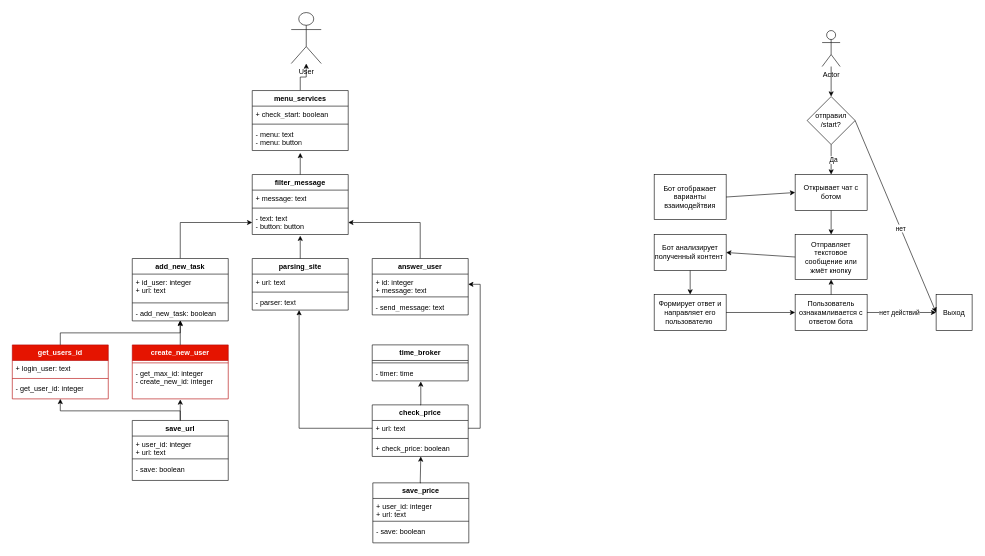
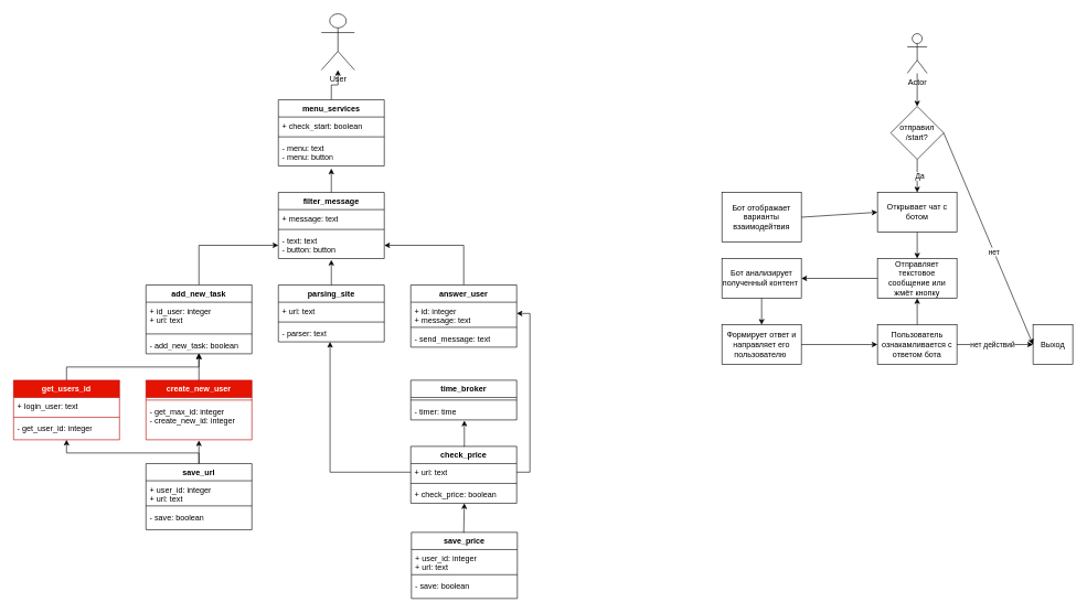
  <mxCell id="0" />
  <mxCell id="1" parent="0" />
  <mxCell id="2" value="Actor" style="shape=umlActor;verticalLabelPosition=bottom;verticalAlign=top;html=1;outlineConnect=0;" parent="1" vertex="1"><mxGeometry x="1370" y="50" width="30" height="60" as="geometry" /></mxCell>
- <mxCell id="3" value="Отправляет текстовое сообщение или жмёт кнопку" style="rounded=0;whiteSpace=wrap;html=1;" parent="1" vertex="1"><mxGeometry x="1325" y="390" width="120" height="75" as="geometry" /></mxCell>
+ <mxCell id="3" value="Отправляет текстовое сообщение или жмёт кнопку" style="rounded=0;whiteSpace=wrap;html=1;" parent="1" vertex="1"><mxGeometry x="1325" y="390" width="120" height="60" as="geometry" /></mxCell>
  <mxCell id="4" value="" style="endArrow=classic;html=1;rounded=0;entryX=0.5;entryY=0;entryDx=0;entryDy=0;" parent="1" source="18" target="6" edge="1"><mxGeometry width="50" height="50" relative="1" as="geometry"><mxPoint x="1370" y="520" as="sourcePoint" /><mxPoint x="1420" y="470" as="targetPoint" /></mxGeometry></mxCell>
  <mxCell id="5" value="Да" style="edgeLabel;html=1;align=center;verticalAlign=middle;resizable=0;points=[];" parent="4" vertex="1" connectable="0"><mxGeometry y="3" relative="1" as="geometry"><mxPoint as="offset" /></mxGeometry></mxCell>
  <mxCell id="6" value="Открывает чат с ботом" style="rounded=0;whiteSpace=wrap;html=1;" parent="1" vertex="1"><mxGeometry x="1325" y="290" width="120" height="60" as="geometry" /></mxCell>
  <mxCell id="7" value="Бот отображает варианты взаимодейтвия" style="rounded=0;whiteSpace=wrap;html=1;" parent="1" vertex="1"><mxGeometry x="1090" y="290" width="120" height="75" as="geometry" /></mxCell>
  <mxCell id="8" value="" style="endArrow=classic;html=1;rounded=0;exitX=1;exitY=0.5;exitDx=0;exitDy=0;entryX=0;entryY=0.5;entryDx=0;entryDy=0;" parent="1" source="7" target="6" edge="1"><mxGeometry width="50" height="50" relative="1" as="geometry"><mxPoint x="1370" y="620" as="sourcePoint" /><mxPoint x="1420" y="570" as="targetPoint" /></mxGeometry></mxCell>
  <mxCell id="9" value="" style="endArrow=classic;html=1;rounded=0;exitX=0.5;exitY=1;exitDx=0;exitDy=0;entryX=0.5;entryY=0;entryDx=0;entryDy=0;" parent="1" source="6" target="3" edge="1"><mxGeometry width="50" height="50" relative="1" as="geometry"><mxPoint x="1370" y="620" as="sourcePoint" /><mxPoint x="1420" y="570" as="targetPoint" /></mxGeometry></mxCell>
  <mxCell id="10" value="Бот анализирует полученный контент&amp;nbsp;" style="rounded=0;whiteSpace=wrap;html=1;" parent="1" vertex="1"><mxGeometry x="1090" y="390" width="120" height="60" as="geometry" /></mxCell>
  <mxCell id="11" value="" style="endArrow=classic;html=1;rounded=0;entryX=1;entryY=0.5;entryDx=0;entryDy=0;exitX=0;exitY=0.5;exitDx=0;exitDy=0;" parent="1" source="3" target="10" edge="1"><mxGeometry width="50" height="50" relative="1" as="geometry"><mxPoint x="1280" y="480" as="sourcePoint" /><mxPoint x="1330" y="430" as="targetPoint" /></mxGeometry></mxCell>
  <mxCell id="12" value="Пользователь ознакамливается с ответом бота" style="rounded=0;whiteSpace=wrap;html=1;" parent="1" vertex="1"><mxGeometry x="1325" y="490" width="120" height="60" as="geometry" /></mxCell>
  <mxCell id="13" value="Формирует ответ и направляет его пользователю&amp;nbsp;" style="rounded=0;whiteSpace=wrap;html=1;" parent="1" vertex="1"><mxGeometry x="1090" y="490" width="120" height="60" as="geometry" /></mxCell>
  <mxCell id="14" value="" style="endArrow=classic;html=1;rounded=0;entryX=0.5;entryY=0;entryDx=0;entryDy=0;exitX=0.5;exitY=1;exitDx=0;exitDy=0;" parent="1" source="10" target="13" edge="1"><mxGeometry width="50" height="50" relative="1" as="geometry"><mxPoint x="1050" y="510" as="sourcePoint" /><mxPoint x="1100" y="460" as="targetPoint" /></mxGeometry></mxCell>
  <mxCell id="15" value="" style="endArrow=classic;html=1;rounded=0;entryX=0;entryY=0.5;entryDx=0;entryDy=0;exitX=1;exitY=0.5;exitDx=0;exitDy=0;" parent="1" source="13" target="12" edge="1"><mxGeometry width="50" height="50" relative="1" as="geometry"><mxPoint x="1270" y="640" as="sourcePoint" /><mxPoint x="1320" y="590" as="targetPoint" /></mxGeometry></mxCell>
  <mxCell id="16" value="" style="endArrow=classic;html=1;rounded=0;exitX=0.5;exitY=0;exitDx=0;exitDy=0;entryX=0.5;entryY=1;entryDx=0;entryDy=0;" parent="1" source="12" target="3" edge="1"><mxGeometry width="50" height="50" relative="1" as="geometry"><mxPoint x="1550" y="550" as="sourcePoint" /><mxPoint x="1600" y="500" as="targetPoint" /></mxGeometry></mxCell>
  <mxCell id="17" value="" style="endArrow=classic;html=1;rounded=0;entryX=0.5;entryY=0;entryDx=0;entryDy=0;" parent="1" source="2" target="18" edge="1"><mxGeometry width="50" height="50" relative="1" as="geometry"><mxPoint x="1385" y="110" as="sourcePoint" /><mxPoint x="1385" y="290" as="targetPoint" /></mxGeometry></mxCell>
  <mxCell id="18" value="отправил /start?" style="rhombus;whiteSpace=wrap;html=1;" parent="1" vertex="1"><mxGeometry x="1345" y="160" width="80" height="80" as="geometry" /></mxCell>
  <mxCell id="19" value="Выход" style="whiteSpace=wrap;html=1;aspect=fixed;" parent="1" vertex="1"><mxGeometry x="1560" y="490" width="60" height="60" as="geometry" /></mxCell>
  <mxCell id="20" value="" style="endArrow=classic;html=1;rounded=0;exitX=1;exitY=0.5;exitDx=0;exitDy=0;entryX=0;entryY=0.5;entryDx=0;entryDy=0;" parent="1" source="18" target="19" edge="1"><mxGeometry width="50" height="50" relative="1" as="geometry"><mxPoint x="1530" y="250" as="sourcePoint" /><mxPoint x="1580" y="200" as="targetPoint" /></mxGeometry></mxCell>
  <mxCell id="21" value="нет" style="edgeLabel;html=1;align=center;verticalAlign=middle;resizable=0;points=[];" parent="20" vertex="1" connectable="0"><mxGeometry x="0.125" relative="1" as="geometry"><mxPoint as="offset" /></mxGeometry></mxCell>
  <mxCell id="22" value="" style="endArrow=classic;html=1;rounded=0;entryX=0;entryY=0.5;entryDx=0;entryDy=0;exitX=1;exitY=0.5;exitDx=0;exitDy=0;" parent="1" source="12" target="19" edge="1"><mxGeometry width="50" height="50" relative="1" as="geometry"><mxPoint x="1220" y="440" as="sourcePoint" /><mxPoint x="1270" y="390" as="targetPoint" /></mxGeometry></mxCell>
  <mxCell id="23" value="нет действий" style="edgeLabel;html=1;align=center;verticalAlign=middle;resizable=0;points=[];" parent="22" vertex="1" connectable="0"><mxGeometry x="-0.078" y="1" relative="1" as="geometry"><mxPoint as="offset" /></mxGeometry></mxCell>
  <mxCell id="24" value="filter_message" style="swimlane;fontStyle=1;align=center;verticalAlign=top;childLayout=stackLayout;horizontal=1;startSize=26;horizontalStack=0;resizeParent=1;resizeParentMax=0;resizeLast=0;collapsible=1;marginBottom=0;whiteSpace=wrap;html=1;" parent="1" vertex="1"><mxGeometry x="420" y="290" width="160" height="100" as="geometry" /></mxCell>
  <mxCell id="25" value="+ message: text" style="text;strokeColor=none;fillColor=none;align=left;verticalAlign=top;spacingLeft=4;spacingRight=4;overflow=hidden;rotatable=0;points=[[0,0.5],[1,0.5]];portConstraint=eastwest;whiteSpace=wrap;html=1;" parent="24" vertex="1"><mxGeometry y="26" width="160" height="26" as="geometry" /></mxCell>
  <mxCell id="26" value="" style="line;strokeWidth=1;fillColor=none;align=left;verticalAlign=middle;spacingTop=-1;spacingLeft=3;spacingRight=3;rotatable=0;labelPosition=right;points=[];portConstraint=eastwest;strokeColor=inherit;" parent="24" vertex="1"><mxGeometry y="52" width="160" height="8" as="geometry" /></mxCell>
  <mxCell id="27" value="- text: text&lt;br&gt;- button: button" style="text;strokeColor=none;fillColor=none;align=left;verticalAlign=top;spacingLeft=4;spacingRight=4;overflow=hidden;rotatable=0;points=[[0,0.5],[1,0.5]];portConstraint=eastwest;whiteSpace=wrap;html=1;" parent="24" vertex="1"><mxGeometry y="60" width="160" height="40" as="geometry" /></mxCell>
  <mxCell id="28" value="User" style="shape=umlActor;verticalLabelPosition=bottom;verticalAlign=top;html=1;" parent="1" vertex="1"><mxGeometry x="485" y="20" width="50" height="85" as="geometry" /></mxCell>
  <mxCell id="29" style="edgeStyle=orthogonalEdgeStyle;rounded=0;orthogonalLoop=1;jettySize=auto;html=1;exitX=0.5;exitY=0;exitDx=0;exitDy=0;" parent="1" source="30" target="28" edge="1"><mxGeometry relative="1" as="geometry" /></mxCell>
  <mxCell id="30" value="menu_services" style="swimlane;fontStyle=1;align=center;verticalAlign=top;childLayout=stackLayout;horizontal=1;startSize=26;horizontalStack=0;resizeParent=1;resizeParentMax=0;resizeLast=0;collapsible=1;marginBottom=0;whiteSpace=wrap;html=1;" parent="1" vertex="1"><mxGeometry x="420" y="150" width="160" height="100" as="geometry" /></mxCell>
  <mxCell id="31" value="+ check_start: boolean" style="text;strokeColor=none;fillColor=none;align=left;verticalAlign=top;spacingLeft=4;spacingRight=4;overflow=hidden;rotatable=0;points=[[0,0.5],[1,0.5]];portConstraint=eastwest;whiteSpace=wrap;html=1;" parent="30" vertex="1"><mxGeometry y="26" width="160" height="26" as="geometry" /></mxCell>
  <mxCell id="32" value="" style="line;strokeWidth=1;fillColor=none;align=left;verticalAlign=middle;spacingTop=-1;spacingLeft=3;spacingRight=3;rotatable=0;labelPosition=right;points=[];portConstraint=eastwest;strokeColor=inherit;" parent="30" vertex="1"><mxGeometry y="52" width="160" height="8" as="geometry" /></mxCell>
  <mxCell id="33" value="- menu: text&lt;br&gt;- menu: button" style="text;strokeColor=none;fillColor=none;align=left;verticalAlign=top;spacingLeft=4;spacingRight=4;overflow=hidden;rotatable=0;points=[[0,0.5],[1,0.5]];portConstraint=eastwest;whiteSpace=wrap;html=1;" parent="30" vertex="1"><mxGeometry y="60" width="160" height="40" as="geometry" /></mxCell>
  <mxCell id="34" value="parsing_site" style="swimlane;fontStyle=1;align=center;verticalAlign=top;childLayout=stackLayout;horizontal=1;startSize=26;horizontalStack=0;resizeParent=1;resizeParentMax=0;resizeLast=0;collapsible=1;marginBottom=0;whiteSpace=wrap;html=1;" parent="1" vertex="1"><mxGeometry x="420" y="430" width="160" height="86" as="geometry" /></mxCell>
  <mxCell id="35" value="+ url: text" style="text;strokeColor=none;fillColor=none;align=left;verticalAlign=top;spacingLeft=4;spacingRight=4;overflow=hidden;rotatable=0;points=[[0,0.5],[1,0.5]];portConstraint=eastwest;whiteSpace=wrap;html=1;" parent="34" vertex="1"><mxGeometry y="26" width="160" height="26" as="geometry" /></mxCell>
  <mxCell id="36" value="" style="line;strokeWidth=1;fillColor=none;align=left;verticalAlign=middle;spacingTop=-1;spacingLeft=3;spacingRight=3;rotatable=0;labelPosition=right;points=[];portConstraint=eastwest;strokeColor=inherit;" parent="34" vertex="1"><mxGeometry y="52" width="160" height="8" as="geometry" /></mxCell>
  <mxCell id="37" value="- parser: text" style="text;strokeColor=none;fillColor=none;align=left;verticalAlign=top;spacingLeft=4;spacingRight=4;overflow=hidden;rotatable=0;points=[[0,0.5],[1,0.5]];portConstraint=eastwest;whiteSpace=wrap;html=1;" parent="34" vertex="1"><mxGeometry y="60" width="160" height="26" as="geometry" /></mxCell>
  <mxCell id="38" value="save_url" style="swimlane;fontStyle=1;align=center;verticalAlign=top;childLayout=stackLayout;horizontal=1;startSize=26;horizontalStack=0;resizeParent=1;resizeParentMax=0;resizeLast=0;collapsible=1;marginBottom=0;whiteSpace=wrap;html=1;" parent="1" vertex="1"><mxGeometry x="220" y="700" width="160" height="100" as="geometry" /></mxCell>
  <mxCell id="39" value="+ user_id: integer&lt;br&gt;+ url: text" style="text;strokeColor=none;fillColor=none;align=left;verticalAlign=top;spacingLeft=4;spacingRight=4;overflow=hidden;rotatable=0;points=[[0,0.5],[1,0.5]];portConstraint=eastwest;whiteSpace=wrap;html=1;" parent="38" vertex="1"><mxGeometry y="26" width="160" height="34" as="geometry" /></mxCell>
  <mxCell id="40" value="" style="line;strokeWidth=1;fillColor=none;align=left;verticalAlign=middle;spacingTop=-1;spacingLeft=3;spacingRight=3;rotatable=0;labelPosition=right;points=[];portConstraint=eastwest;strokeColor=inherit;" parent="38" vertex="1"><mxGeometry y="60" width="160" height="8" as="geometry" /></mxCell>
  <mxCell id="41" value="- save: boolean" style="text;strokeColor=none;fillColor=none;align=left;verticalAlign=top;spacingLeft=4;spacingRight=4;overflow=hidden;rotatable=0;points=[[0,0.5],[1,0.5]];portConstraint=eastwest;whiteSpace=wrap;html=1;" parent="38" vertex="1"><mxGeometry y="68" width="160" height="32" as="geometry" /></mxCell>
  <mxCell id="42" value="create_new_user" style="swimlane;fontStyle=1;align=center;verticalAlign=top;childLayout=stackLayout;horizontal=1;startSize=26;horizontalStack=0;resizeParent=1;resizeParentMax=0;resizeLast=0;collapsible=1;marginBottom=0;whiteSpace=wrap;html=1;fillColor=#e51400;fontColor=#ffffff;strokeColor=#B20000;" parent="1" vertex="1"><mxGeometry x="220" y="574" width="160" height="90" as="geometry" /></mxCell>
  <mxCell id="43" value="" style="line;strokeWidth=1;fillColor=none;align=left;verticalAlign=middle;spacingTop=-1;spacingLeft=3;spacingRight=3;rotatable=0;labelPosition=right;points=[];portConstraint=eastwest;strokeColor=inherit;" parent="42" vertex="1"><mxGeometry y="26" width="160" height="8" as="geometry" /></mxCell>
  <mxCell id="44" value="- get_max_id: integer&lt;br&gt;- create_new_id: integer" style="text;strokeColor=none;fillColor=none;align=left;verticalAlign=top;spacingLeft=4;spacingRight=4;overflow=hidden;rotatable=0;points=[[0,0.5],[1,0.5]];portConstraint=eastwest;whiteSpace=wrap;html=1;" parent="42" vertex="1"><mxGeometry y="34" width="160" height="56" as="geometry" /></mxCell>
  <mxCell id="45" value="get_users_id" style="swimlane;fontStyle=1;align=center;verticalAlign=top;childLayout=stackLayout;horizontal=1;startSize=26;horizontalStack=0;resizeParent=1;resizeParentMax=0;resizeLast=0;collapsible=1;marginBottom=0;whiteSpace=wrap;html=1;fillColor=#e51400;strokeColor=#B20000;fontColor=#ffffff;" parent="1" vertex="1"><mxGeometry x="20" y="574" width="160" height="90" as="geometry" /></mxCell>
  <mxCell id="46" value="+ login_user: text" style="text;strokeColor=none;fillColor=none;align=left;verticalAlign=top;spacingLeft=4;spacingRight=4;overflow=hidden;rotatable=0;points=[[0,0.5],[1,0.5]];portConstraint=eastwest;whiteSpace=wrap;html=1;" parent="45" vertex="1"><mxGeometry y="26" width="160" height="26" as="geometry" /></mxCell>
  <mxCell id="47" value="" style="line;strokeWidth=1;fillColor=none;align=left;verticalAlign=middle;spacingTop=-1;spacingLeft=3;spacingRight=3;rotatable=0;labelPosition=right;points=[];portConstraint=eastwest;strokeColor=inherit;" parent="45" vertex="1"><mxGeometry y="52" width="160" height="8" as="geometry" /></mxCell>
  <mxCell id="48" value="- get_user_id: integer" style="text;strokeColor=none;fillColor=none;align=left;verticalAlign=top;spacingLeft=4;spacingRight=4;overflow=hidden;rotatable=0;points=[[0,0.5],[1,0.5]];portConstraint=eastwest;whiteSpace=wrap;html=1;" parent="45" vertex="1"><mxGeometry y="60" width="160" height="30" as="geometry" /></mxCell>
  <mxCell id="49" value="check_price" style="swimlane;fontStyle=1;align=center;verticalAlign=top;childLayout=stackLayout;horizontal=1;startSize=26;horizontalStack=0;resizeParent=1;resizeParentMax=0;resizeLast=0;collapsible=1;marginBottom=0;whiteSpace=wrap;html=1;" parent="1" vertex="1"><mxGeometry x="620" y="674" width="160" height="86" as="geometry" /></mxCell>
  <mxCell id="50" value="+ url: text" style="text;strokeColor=none;fillColor=none;align=left;verticalAlign=top;spacingLeft=4;spacingRight=4;overflow=hidden;rotatable=0;points=[[0,0.5],[1,0.5]];portConstraint=eastwest;whiteSpace=wrap;html=1;" parent="49" vertex="1"><mxGeometry y="26" width="160" height="26" as="geometry" /></mxCell>
  <mxCell id="51" value="" style="line;strokeWidth=1;fillColor=none;align=left;verticalAlign=middle;spacingTop=-1;spacingLeft=3;spacingRight=3;rotatable=0;labelPosition=right;points=[];portConstraint=eastwest;strokeColor=inherit;" parent="49" vertex="1"><mxGeometry y="52" width="160" height="8" as="geometry" /></mxCell>
  <mxCell id="52" value="+ check_price: boolean" style="text;strokeColor=none;fillColor=none;align=left;verticalAlign=top;spacingLeft=4;spacingRight=4;overflow=hidden;rotatable=0;points=[[0,0.5],[1,0.5]];portConstraint=eastwest;whiteSpace=wrap;html=1;" parent="49" vertex="1"><mxGeometry y="60" width="160" height="26" as="geometry" /></mxCell>
  <mxCell id="53" style="edgeStyle=orthogonalEdgeStyle;rounded=0;orthogonalLoop=1;jettySize=auto;html=1;exitX=0.5;exitY=0;exitDx=0;exitDy=0;entryX=1;entryY=0.5;entryDx=0;entryDy=0;" parent="1" source="54" target="27" edge="1"><mxGeometry relative="1" as="geometry" /></mxCell>
  <mxCell id="54" value="answer_user" style="swimlane;fontStyle=1;align=center;verticalAlign=top;childLayout=stackLayout;horizontal=1;startSize=26;horizontalStack=0;resizeParent=1;resizeParentMax=0;resizeLast=0;collapsible=1;marginBottom=0;whiteSpace=wrap;html=1;" parent="1" vertex="1"><mxGeometry x="620" y="430" width="160" height="94" as="geometry" /></mxCell>
  <mxCell id="55" value="+ id: integer&lt;br&gt;+&amp;nbsp;message: text" style="text;strokeColor=none;fillColor=none;align=left;verticalAlign=top;spacingLeft=4;spacingRight=4;overflow=hidden;rotatable=0;points=[[0,0.5],[1,0.5]];portConstraint=eastwest;whiteSpace=wrap;html=1;" parent="54" vertex="1"><mxGeometry y="26" width="160" height="34" as="geometry" /></mxCell>
  <mxCell id="56" value="" style="line;strokeWidth=1;fillColor=none;align=left;verticalAlign=middle;spacingTop=-1;spacingLeft=3;spacingRight=3;rotatable=0;labelPosition=right;points=[];portConstraint=eastwest;strokeColor=inherit;" parent="54" vertex="1"><mxGeometry y="60" width="160" height="8" as="geometry" /></mxCell>
  <mxCell id="57" value="- send_message: text" style="text;strokeColor=none;fillColor=none;align=left;verticalAlign=top;spacingLeft=4;spacingRight=4;overflow=hidden;rotatable=0;points=[[0,0.5],[1,0.5]];portConstraint=eastwest;whiteSpace=wrap;html=1;" parent="54" vertex="1"><mxGeometry y="68" width="160" height="26" as="geometry" /></mxCell>
  <mxCell id="58" value="time_broker" style="swimlane;fontStyle=1;align=center;verticalAlign=top;childLayout=stackLayout;horizontal=1;startSize=26;horizontalStack=0;resizeParent=1;resizeParentMax=0;resizeLast=0;collapsible=1;marginBottom=0;whiteSpace=wrap;html=1;" parent="1" vertex="1"><mxGeometry x="620" y="574" width="160" height="60" as="geometry" /></mxCell>
  <mxCell id="59" value="" style="line;strokeWidth=1;fillColor=none;align=left;verticalAlign=middle;spacingTop=-1;spacingLeft=3;spacingRight=3;rotatable=0;labelPosition=right;points=[];portConstraint=eastwest;strokeColor=inherit;" parent="58" vertex="1"><mxGeometry y="26" width="160" height="8" as="geometry" /></mxCell>
  <mxCell id="60" value="- timer: time&lt;br&gt;" style="text;strokeColor=none;fillColor=none;align=left;verticalAlign=top;spacingLeft=4;spacingRight=4;overflow=hidden;rotatable=0;points=[[0,0.5],[1,0.5]];portConstraint=eastwest;whiteSpace=wrap;html=1;" parent="58" vertex="1"><mxGeometry y="34" width="160" height="26" as="geometry" /></mxCell>
  <mxCell id="61" style="edgeStyle=orthogonalEdgeStyle;rounded=0;orthogonalLoop=1;jettySize=auto;html=1;exitX=0.5;exitY=0;exitDx=0;exitDy=0;entryX=0;entryY=0.5;entryDx=0;entryDy=0;" parent="1" source="62" target="27" edge="1"><mxGeometry relative="1" as="geometry" /></mxCell>
  <mxCell id="62" value="add_new_task" style="swimlane;fontStyle=1;align=center;verticalAlign=top;childLayout=stackLayout;horizontal=1;startSize=26;horizontalStack=0;resizeParent=1;resizeParentMax=0;resizeLast=0;collapsible=1;marginBottom=0;whiteSpace=wrap;html=1;" parent="1" vertex="1"><mxGeometry x="220" y="430" width="160" height="104" as="geometry" /></mxCell>
  <mxCell id="63" value="+ id_user: integer&lt;br&gt;+ url: text" style="text;strokeColor=none;fillColor=none;align=left;verticalAlign=top;spacingLeft=4;spacingRight=4;overflow=hidden;rotatable=0;points=[[0,0.5],[1,0.5]];portConstraint=eastwest;whiteSpace=wrap;html=1;" parent="62" vertex="1"><mxGeometry y="26" width="160" height="44" as="geometry" /></mxCell>
  <mxCell id="64" value="" style="line;strokeWidth=1;fillColor=none;align=left;verticalAlign=middle;spacingTop=-1;spacingLeft=3;spacingRight=3;rotatable=0;labelPosition=right;points=[];portConstraint=eastwest;strokeColor=inherit;" parent="62" vertex="1"><mxGeometry y="70" width="160" height="8" as="geometry" /></mxCell>
  <mxCell id="65" value="- add_new_task: boolean" style="text;strokeColor=none;fillColor=none;align=left;verticalAlign=top;spacingLeft=4;spacingRight=4;overflow=hidden;rotatable=0;points=[[0,0.5],[1,0.5]];portConstraint=eastwest;whiteSpace=wrap;html=1;" parent="62" vertex="1"><mxGeometry y="78" width="160" height="26" as="geometry" /></mxCell>
  <mxCell id="66" value="save_price" style="swimlane;fontStyle=1;align=center;verticalAlign=top;childLayout=stackLayout;horizontal=1;startSize=26;horizontalStack=0;resizeParent=1;resizeParentMax=0;resizeLast=0;collapsible=1;marginBottom=0;whiteSpace=wrap;html=1;" parent="1" vertex="1"><mxGeometry x="621" y="804" width="160" height="100" as="geometry" /></mxCell>
  <mxCell id="67" value="+ user_id: integer&lt;br&gt;+ url: text" style="text;strokeColor=none;fillColor=none;align=left;verticalAlign=top;spacingLeft=4;spacingRight=4;overflow=hidden;rotatable=0;points=[[0,0.5],[1,0.5]];portConstraint=eastwest;whiteSpace=wrap;html=1;" parent="66" vertex="1"><mxGeometry y="26" width="160" height="34" as="geometry" /></mxCell>
  <mxCell id="68" value="" style="line;strokeWidth=1;fillColor=none;align=left;verticalAlign=middle;spacingTop=-1;spacingLeft=3;spacingRight=3;rotatable=0;labelPosition=right;points=[];portConstraint=eastwest;strokeColor=inherit;" parent="66" vertex="1"><mxGeometry y="60" width="160" height="8" as="geometry" /></mxCell>
  <mxCell id="69" value="- save: boolean" style="text;strokeColor=none;fillColor=none;align=left;verticalAlign=top;spacingLeft=4;spacingRight=4;overflow=hidden;rotatable=0;points=[[0,0.5],[1,0.5]];portConstraint=eastwest;whiteSpace=wrap;html=1;" parent="66" vertex="1"><mxGeometry y="68" width="160" height="32" as="geometry" /></mxCell>
  <mxCell id="70" style="edgeStyle=orthogonalEdgeStyle;rounded=0;orthogonalLoop=1;jettySize=auto;html=1;exitX=0.5;exitY=0;exitDx=0;exitDy=0;entryX=0.506;entryY=1.038;entryDx=0;entryDy=0;entryPerimeter=0;" parent="1" source="49" target="60" edge="1"><mxGeometry relative="1" as="geometry" /></mxCell>
  <mxCell id="71" style="edgeStyle=orthogonalEdgeStyle;rounded=0;orthogonalLoop=1;jettySize=auto;html=1;exitX=0.5;exitY=0;exitDx=0;exitDy=0;entryX=0.506;entryY=1;entryDx=0;entryDy=0;entryPerimeter=0;" parent="1" source="66" target="52" edge="1"><mxGeometry relative="1" as="geometry"><mxPoint x="700" y="765" as="targetPoint" /><Array as="points"><mxPoint x="700" y="804" /></Array></mxGeometry></mxCell>
  <mxCell id="72" style="edgeStyle=orthogonalEdgeStyle;rounded=0;orthogonalLoop=1;jettySize=auto;html=1;exitX=0.5;exitY=0;exitDx=0;exitDy=0;entryX=0.5;entryY=1.1;entryDx=0;entryDy=0;entryPerimeter=0;" parent="1" source="24" target="33" edge="1"><mxGeometry relative="1" as="geometry" /></mxCell>
  <mxCell id="73" style="edgeStyle=orthogonalEdgeStyle;rounded=0;orthogonalLoop=1;jettySize=auto;html=1;exitX=0.5;exitY=0;exitDx=0;exitDy=0;entryX=0.5;entryY=1.05;entryDx=0;entryDy=0;entryPerimeter=0;" parent="1" source="34" target="27" edge="1"><mxGeometry relative="1" as="geometry" /></mxCell>
  <mxCell id="74" style="edgeStyle=orthogonalEdgeStyle;rounded=0;orthogonalLoop=1;jettySize=auto;html=1;exitX=0.5;exitY=0;exitDx=0;exitDy=0;entryX=0.5;entryY=1;entryDx=0;entryDy=0;entryPerimeter=0;" parent="1" source="42" target="65" edge="1"><mxGeometry relative="1" as="geometry" /></mxCell>
  <mxCell id="75" style="edgeStyle=orthogonalEdgeStyle;rounded=0;orthogonalLoop=1;jettySize=auto;html=1;exitX=0.5;exitY=0;exitDx=0;exitDy=0;entryX=0.5;entryY=0.962;entryDx=0;entryDy=0;entryPerimeter=0;" parent="1" source="45" target="65" edge="1"><mxGeometry relative="1" as="geometry" /></mxCell>
  <mxCell id="76" style="edgeStyle=orthogonalEdgeStyle;rounded=0;orthogonalLoop=1;jettySize=auto;html=1;exitX=0.5;exitY=0;exitDx=0;exitDy=0;entryX=0.5;entryY=1.018;entryDx=0;entryDy=0;entryPerimeter=0;" parent="1" source="38" target="44" edge="1"><mxGeometry relative="1" as="geometry" /></mxCell>
  <mxCell id="77" style="edgeStyle=orthogonalEdgeStyle;rounded=0;orthogonalLoop=1;jettySize=auto;html=1;exitX=0.5;exitY=0;exitDx=0;exitDy=0;entryX=0.5;entryY=1;entryDx=0;entryDy=0;entryPerimeter=0;" parent="1" source="38" target="48" edge="1"><mxGeometry relative="1" as="geometry"><Array as="points"><mxPoint x="300" y="684" /><mxPoint x="100" y="684" /></Array></mxGeometry></mxCell>
  <mxCell id="78" style="edgeStyle=orthogonalEdgeStyle;rounded=0;orthogonalLoop=1;jettySize=auto;html=1;entryX=1;entryY=0.5;entryDx=0;entryDy=0;exitX=1;exitY=0.5;exitDx=0;exitDy=0;" parent="1" source="50" target="55" edge="1"><mxGeometry relative="1" as="geometry" /></mxCell>
  <mxCell id="79" style="edgeStyle=orthogonalEdgeStyle;rounded=0;orthogonalLoop=1;jettySize=auto;html=1;exitX=0;exitY=0.5;exitDx=0;exitDy=0;entryX=0.488;entryY=1;entryDx=0;entryDy=0;entryPerimeter=0;" parent="1" source="50" target="37" edge="1"><mxGeometry relative="1" as="geometry" /></mxCell>
